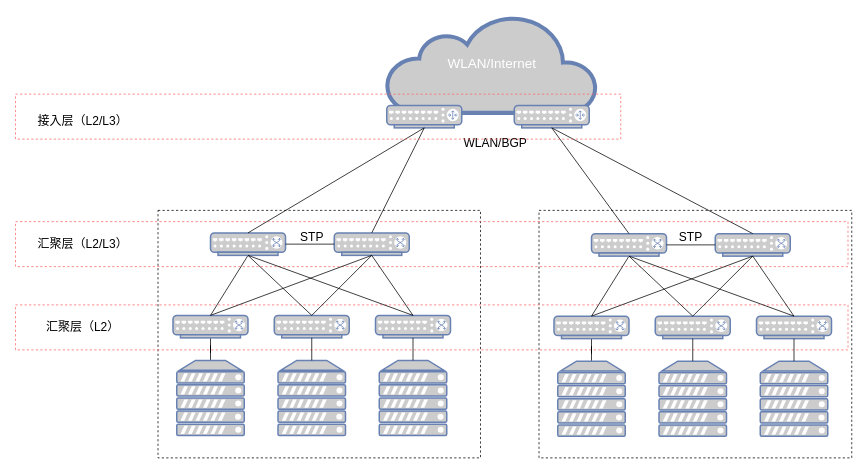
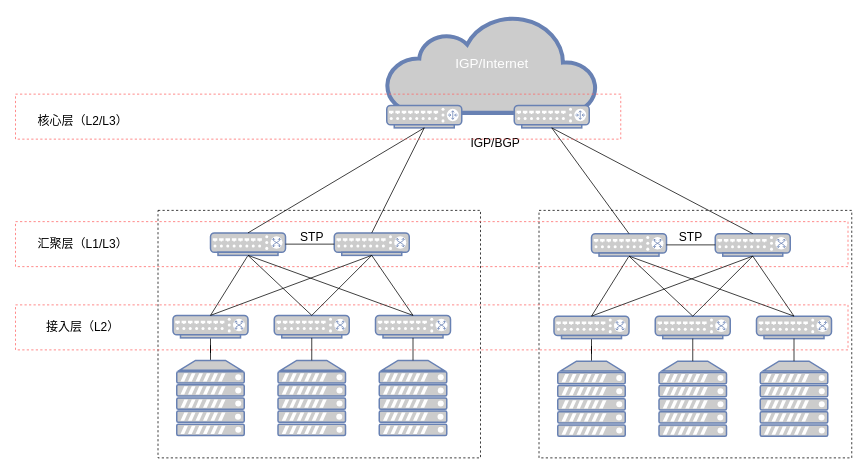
  <mxCell id="0" />
  <mxCell id="1" parent="0" />
  <mxCell id="2" value="" style="rounded=0;whiteSpace=wrap;html=1;fillColor=none;dashed=1;" vertex="1" parent="1"><mxGeometry x="718" y="280" width="417" height="330" as="geometry" /></mxCell>
  <mxCell id="3" value="" style="rounded=0;whiteSpace=wrap;html=1;fillColor=none;dashed=1;" vertex="1" parent="1"><mxGeometry x="210" y="280" width="430" height="330" as="geometry" /></mxCell>
  <mxCell id="4" value="" style="rounded=0;whiteSpace=wrap;html=1;dashed=1;fillColor=none;strokeColor=#FF6666;" vertex="1" parent="1"><mxGeometry x="20" y="295" width="1110" height="60" as="geometry" /></mxCell>
  <mxCell id="5" value="" style="rounded=0;whiteSpace=wrap;html=1;dashed=1;fillColor=none;strokeColor=#FF6666;" vertex="1" parent="1"><mxGeometry x="20" y="406" width="1110" height="60" as="geometry" /></mxCell>
  <mxCell id="6" value="" style="edgeStyle=orthogonalEdgeStyle;rounded=0;orthogonalLoop=1;jettySize=auto;html=1;endArrow=none;endFill=0;" edge="1" parent="1" source="7" target="8"><mxGeometry relative="1" as="geometry" /></mxCell>
  <mxCell id="7" value="" style="fontColor=#0066CC;verticalAlign=top;verticalLabelPosition=bottom;labelPosition=center;align=center;html=1;outlineConnect=0;fillColor=#CCCCCC;strokeColor=#6881B3;gradientColor=none;gradientDirection=north;strokeWidth=2;shape=mxgraph.networks.switch;" vertex="1" parent="1"><mxGeometry x="230" y="420" width="100" height="30" as="geometry" /></mxCell>
  <mxCell id="8" value="" style="fontColor=#0066CC;verticalAlign=top;verticalLabelPosition=bottom;labelPosition=center;align=center;html=1;outlineConnect=0;fillColor=#CCCCCC;strokeColor=#6881B3;gradientColor=none;gradientDirection=north;strokeWidth=2;shape=mxgraph.networks.server;" vertex="1" parent="1"><mxGeometry x="235" y="480" width="90" height="100" as="geometry" /></mxCell>
  <mxCell id="9" value="" style="fontColor=#0066CC;verticalAlign=top;verticalLabelPosition=bottom;labelPosition=center;align=center;html=1;outlineConnect=0;fillColor=#CCCCCC;strokeColor=#6881B3;gradientColor=none;gradientDirection=north;strokeWidth=2;shape=mxgraph.networks.server;" vertex="1" parent="1"><mxGeometry x="370" y="480" width="90" height="100" as="geometry" /></mxCell>
- <mxCell id="10" value="&lt;font style=&quot;font-size: 18px&quot;&gt;WLAN/Internet&lt;/font&gt;" style="html=1;outlineConnect=0;fillColor=#CCCCCC;strokeColor=#6881B3;gradientColor=none;gradientDirection=north;strokeWidth=2;shape=mxgraph.networks.cloud;fontColor=#ffffff;" vertex="1" parent="1"><mxGeometry x="515" y="20" width="280" height="130" as="geometry" /></mxCell>
+ <mxCell id="10" value="&lt;font style=&quot;font-size: 18px&quot;&gt;IGP/Internet&lt;/font&gt;" style="html=1;outlineConnect=0;fillColor=#CCCCCC;strokeColor=#6881B3;gradientColor=none;gradientDirection=north;strokeWidth=2;shape=mxgraph.networks.cloud;fontColor=#ffffff;" vertex="1" parent="1"><mxGeometry x="515" y="20" width="280" height="130" as="geometry" /></mxCell>
  <mxCell id="11" value="" style="fontColor=#0066CC;verticalAlign=top;verticalLabelPosition=bottom;labelPosition=center;align=center;html=1;outlineConnect=0;fillColor=#CCCCCC;strokeColor=#6881B3;gradientColor=none;gradientDirection=north;strokeWidth=2;shape=mxgraph.networks.switch;" vertex="1" parent="1"><mxGeometry x="365" y="420" width="100" height="30" as="geometry" /></mxCell>
  <mxCell id="12" value="" style="fontColor=#0066CC;verticalAlign=top;verticalLabelPosition=bottom;labelPosition=center;align=center;html=1;outlineConnect=0;fillColor=#CCCCCC;strokeColor=#6881B3;gradientColor=none;gradientDirection=north;strokeWidth=2;shape=mxgraph.networks.router;" vertex="1" parent="1"><mxGeometry x="515" y="140" width="100" height="30" as="geometry" /></mxCell>
  <mxCell id="13" value="" style="fontColor=#0066CC;verticalAlign=top;verticalLabelPosition=bottom;labelPosition=center;align=center;html=1;outlineConnect=0;fillColor=#CCCCCC;strokeColor=#6881B3;gradientColor=none;gradientDirection=north;strokeWidth=2;shape=mxgraph.networks.router;" vertex="1" parent="1"><mxGeometry x="685" y="140" width="100" height="30" as="geometry" /></mxCell>
  <mxCell id="14" value="" style="fontColor=#0066CC;verticalAlign=top;verticalLabelPosition=bottom;labelPosition=center;align=center;html=1;outlineConnect=0;fillColor=#CCCCCC;strokeColor=#6881B3;gradientColor=none;gradientDirection=north;strokeWidth=2;shape=mxgraph.networks.server;" vertex="1" parent="1"><mxGeometry x="505" y="480" width="90" height="100" as="geometry" /></mxCell>
  <mxCell id="15" value="" style="fontColor=#0066CC;verticalAlign=top;verticalLabelPosition=bottom;labelPosition=center;align=center;html=1;outlineConnect=0;fillColor=#CCCCCC;strokeColor=#6881B3;gradientColor=none;gradientDirection=north;strokeWidth=2;shape=mxgraph.networks.switch;" vertex="1" parent="1"><mxGeometry x="500" y="420" width="100" height="30" as="geometry" /></mxCell>
  <mxCell id="16" value="" style="rounded=0;orthogonalLoop=1;jettySize=auto;html=1;endArrow=none;endFill=0;exitX=0.5;exitY=1;exitDx=0;exitDy=0;exitPerimeter=0;entryX=0.5;entryY=0;entryDx=0;entryDy=0;entryPerimeter=0;" edge="1" parent="1" source="17" target="7"><mxGeometry relative="1" as="geometry" /></mxCell>
  <mxCell id="17" value="" style="fontColor=#0066CC;verticalAlign=top;verticalLabelPosition=bottom;labelPosition=center;align=center;html=1;outlineConnect=0;fillColor=#CCCCCC;strokeColor=#6881B3;gradientColor=none;gradientDirection=north;strokeWidth=2;shape=mxgraph.networks.switch;" vertex="1" parent="1"><mxGeometry x="280" y="310" width="100" height="30" as="geometry" /></mxCell>
  <mxCell id="18" value="" style="fontColor=#0066CC;verticalAlign=top;verticalLabelPosition=bottom;labelPosition=center;align=center;html=1;outlineConnect=0;fillColor=#CCCCCC;strokeColor=#6881B3;gradientColor=none;gradientDirection=north;strokeWidth=2;shape=mxgraph.networks.switch;" vertex="1" parent="1"><mxGeometry x="445" y="310" width="100" height="30" as="geometry" /></mxCell>
  <mxCell id="19" value="" style="rounded=0;orthogonalLoop=1;jettySize=auto;html=1;endArrow=none;endFill=0;exitX=0.5;exitY=1;exitDx=0;exitDy=0;exitPerimeter=0;entryX=0.5;entryY=0;entryDx=0;entryDy=0;entryPerimeter=0;" edge="1" parent="1" source="17" target="11"><mxGeometry relative="1" as="geometry"><mxPoint x="333.182" y="350" as="sourcePoint" /><mxPoint x="296.818" y="430" as="targetPoint" /></mxGeometry></mxCell>
  <mxCell id="20" value="" style="rounded=0;orthogonalLoop=1;jettySize=auto;html=1;endArrow=none;endFill=0;exitX=0.5;exitY=1;exitDx=0;exitDy=0;exitPerimeter=0;entryX=0.5;entryY=0;entryDx=0;entryDy=0;entryPerimeter=0;" edge="1" parent="1" source="17" target="15"><mxGeometry relative="1" as="geometry"><mxPoint x="343.182" y="360" as="sourcePoint" /><mxPoint x="306.818" y="440" as="targetPoint" /></mxGeometry></mxCell>
  <mxCell id="21" value="" style="rounded=0;orthogonalLoop=1;jettySize=auto;html=1;endArrow=none;endFill=0;entryX=0.5;entryY=0;entryDx=0;entryDy=0;entryPerimeter=0;exitX=0.5;exitY=1;exitDx=0;exitDy=0;exitPerimeter=0;" edge="1" parent="1" source="18" target="7"><mxGeometry relative="1" as="geometry"><mxPoint x="353.182" y="370" as="sourcePoint" /><mxPoint x="316.818" y="450" as="targetPoint" /></mxGeometry></mxCell>
  <mxCell id="22" value="" style="rounded=0;orthogonalLoop=1;jettySize=auto;html=1;endArrow=none;endFill=0;exitX=0.5;exitY=1;exitDx=0;exitDy=0;exitPerimeter=0;entryX=0.5;entryY=0;entryDx=0;entryDy=0;entryPerimeter=0;" edge="1" parent="1" source="18" target="11"><mxGeometry relative="1" as="geometry"><mxPoint x="363.182" y="380" as="sourcePoint" /><mxPoint x="326.818" y="460" as="targetPoint" /></mxGeometry></mxCell>
  <mxCell id="23" value="" style="rounded=0;orthogonalLoop=1;jettySize=auto;html=1;endArrow=none;endFill=0;exitX=0.5;exitY=1;exitDx=0;exitDy=0;exitPerimeter=0;entryX=0.5;entryY=0;entryDx=0;entryDy=0;entryPerimeter=0;" edge="1" parent="1" source="18" target="15"><mxGeometry relative="1" as="geometry"><mxPoint x="373.182" y="390" as="sourcePoint" /><mxPoint x="336.818" y="470" as="targetPoint" /></mxGeometry></mxCell>
  <mxCell id="24" value="" style="edgeStyle=orthogonalEdgeStyle;rounded=0;orthogonalLoop=1;jettySize=auto;html=1;endArrow=none;endFill=0;exitX=0.5;exitY=1;exitDx=0;exitDy=0;exitPerimeter=0;entryX=0.5;entryY=0;entryDx=0;entryDy=0;entryPerimeter=0;" edge="1" parent="1" source="11" target="9"><mxGeometry relative="1" as="geometry"><mxPoint x="290" y="460" as="sourcePoint" /><mxPoint x="290" y="490" as="targetPoint" /></mxGeometry></mxCell>
  <mxCell id="25" value="" style="edgeStyle=orthogonalEdgeStyle;rounded=0;orthogonalLoop=1;jettySize=auto;html=1;endArrow=none;endFill=0;exitX=0.5;exitY=1;exitDx=0;exitDy=0;exitPerimeter=0;entryX=0.5;entryY=0;entryDx=0;entryDy=0;entryPerimeter=0;" edge="1" parent="1" source="15" target="14"><mxGeometry relative="1" as="geometry"><mxPoint x="300" y="470" as="sourcePoint" /><mxPoint x="300" y="500" as="targetPoint" /></mxGeometry></mxCell>
  <mxCell id="26" value="" style="rounded=0;orthogonalLoop=1;jettySize=auto;html=1;endArrow=none;endFill=0;exitX=0.5;exitY=1;exitDx=0;exitDy=0;exitPerimeter=0;entryX=0.5;entryY=0;entryDx=0;entryDy=0;entryPerimeter=0;" edge="1" parent="1" source="12" target="17"><mxGeometry relative="1" as="geometry"><mxPoint x="340" y="350" as="sourcePoint" /><mxPoint x="290" y="430" as="targetPoint" /></mxGeometry></mxCell>
  <mxCell id="27" value="" style="rounded=0;orthogonalLoop=1;jettySize=auto;html=1;endArrow=none;endFill=0;exitX=0.5;exitY=1;exitDx=0;exitDy=0;exitPerimeter=0;entryX=0.5;entryY=0;entryDx=0;entryDy=0;entryPerimeter=0;" edge="1" parent="1" source="12" target="18"><mxGeometry relative="1" as="geometry"><mxPoint x="350" y="360" as="sourcePoint" /><mxPoint x="300" y="440" as="targetPoint" /></mxGeometry></mxCell>
  <mxCell id="28" value="" style="edgeStyle=orthogonalEdgeStyle;rounded=0;orthogonalLoop=1;jettySize=auto;html=1;endArrow=none;endFill=0;" edge="1" parent="1" source="29" target="30"><mxGeometry relative="1" as="geometry" /></mxCell>
  <mxCell id="29" value="" style="fontColor=#0066CC;verticalAlign=top;verticalLabelPosition=bottom;labelPosition=center;align=center;html=1;outlineConnect=0;fillColor=#CCCCCC;strokeColor=#6881B3;gradientColor=none;gradientDirection=north;strokeWidth=2;shape=mxgraph.networks.switch;" vertex="1" parent="1"><mxGeometry x="738" y="421" width="100" height="30" as="geometry" /></mxCell>
  <mxCell id="30" value="" style="fontColor=#0066CC;verticalAlign=top;verticalLabelPosition=bottom;labelPosition=center;align=center;html=1;outlineConnect=0;fillColor=#CCCCCC;strokeColor=#6881B3;gradientColor=none;gradientDirection=north;strokeWidth=2;shape=mxgraph.networks.server;" vertex="1" parent="1"><mxGeometry x="743" y="481" width="90" height="100" as="geometry" /></mxCell>
  <mxCell id="31" value="" style="fontColor=#0066CC;verticalAlign=top;verticalLabelPosition=bottom;labelPosition=center;align=center;html=1;outlineConnect=0;fillColor=#CCCCCC;strokeColor=#6881B3;gradientColor=none;gradientDirection=north;strokeWidth=2;shape=mxgraph.networks.server;" vertex="1" parent="1"><mxGeometry x="878" y="481" width="90" height="100" as="geometry" /></mxCell>
  <mxCell id="32" value="" style="fontColor=#0066CC;verticalAlign=top;verticalLabelPosition=bottom;labelPosition=center;align=center;html=1;outlineConnect=0;fillColor=#CCCCCC;strokeColor=#6881B3;gradientColor=none;gradientDirection=north;strokeWidth=2;shape=mxgraph.networks.switch;" vertex="1" parent="1"><mxGeometry x="873" y="421" width="100" height="30" as="geometry" /></mxCell>
  <mxCell id="33" value="" style="fontColor=#0066CC;verticalAlign=top;verticalLabelPosition=bottom;labelPosition=center;align=center;html=1;outlineConnect=0;fillColor=#CCCCCC;strokeColor=#6881B3;gradientColor=none;gradientDirection=north;strokeWidth=2;shape=mxgraph.networks.server;" vertex="1" parent="1"><mxGeometry x="1013" y="481" width="90" height="100" as="geometry" /></mxCell>
  <mxCell id="34" value="" style="fontColor=#0066CC;verticalAlign=top;verticalLabelPosition=bottom;labelPosition=center;align=center;html=1;outlineConnect=0;fillColor=#CCCCCC;strokeColor=#6881B3;gradientColor=none;gradientDirection=north;strokeWidth=2;shape=mxgraph.networks.switch;" vertex="1" parent="1"><mxGeometry x="1008" y="421" width="100" height="30" as="geometry" /></mxCell>
  <mxCell id="35" value="" style="rounded=0;orthogonalLoop=1;jettySize=auto;html=1;endArrow=none;endFill=0;exitX=0.5;exitY=1;exitDx=0;exitDy=0;exitPerimeter=0;entryX=0.5;entryY=0;entryDx=0;entryDy=0;entryPerimeter=0;" edge="1" parent="1" source="36" target="29"><mxGeometry relative="1" as="geometry" /></mxCell>
  <mxCell id="36" value="" style="fontColor=#0066CC;verticalAlign=top;verticalLabelPosition=bottom;labelPosition=center;align=center;html=1;outlineConnect=0;fillColor=#CCCCCC;strokeColor=#6881B3;gradientColor=none;gradientDirection=north;strokeWidth=2;shape=mxgraph.networks.switch;" vertex="1" parent="1"><mxGeometry x="788" y="311" width="100" height="30" as="geometry" /></mxCell>
  <mxCell id="37" value="" style="fontColor=#0066CC;verticalAlign=top;verticalLabelPosition=bottom;labelPosition=center;align=center;html=1;outlineConnect=0;fillColor=#CCCCCC;strokeColor=#6881B3;gradientColor=none;gradientDirection=north;strokeWidth=2;shape=mxgraph.networks.switch;" vertex="1" parent="1"><mxGeometry x="953" y="311" width="100" height="30" as="geometry" /></mxCell>
  <mxCell id="38" value="" style="rounded=0;orthogonalLoop=1;jettySize=auto;html=1;endArrow=none;endFill=0;exitX=0.5;exitY=1;exitDx=0;exitDy=0;exitPerimeter=0;entryX=0.5;entryY=0;entryDx=0;entryDy=0;entryPerimeter=0;" edge="1" parent="1" source="36" target="32"><mxGeometry relative="1" as="geometry"><mxPoint x="841.182" y="351" as="sourcePoint" /><mxPoint x="804.818" y="431" as="targetPoint" /></mxGeometry></mxCell>
  <mxCell id="39" value="" style="rounded=0;orthogonalLoop=1;jettySize=auto;html=1;endArrow=none;endFill=0;exitX=0.5;exitY=1;exitDx=0;exitDy=0;exitPerimeter=0;entryX=0.5;entryY=0;entryDx=0;entryDy=0;entryPerimeter=0;" edge="1" parent="1" source="36" target="34"><mxGeometry relative="1" as="geometry"><mxPoint x="851.182" y="361" as="sourcePoint" /><mxPoint x="814.818" y="441" as="targetPoint" /></mxGeometry></mxCell>
  <mxCell id="40" value="" style="rounded=0;orthogonalLoop=1;jettySize=auto;html=1;endArrow=none;endFill=0;entryX=0.5;entryY=0;entryDx=0;entryDy=0;entryPerimeter=0;exitX=0.5;exitY=1;exitDx=0;exitDy=0;exitPerimeter=0;" edge="1" parent="1" source="37" target="29"><mxGeometry relative="1" as="geometry"><mxPoint x="861.182" y="371" as="sourcePoint" /><mxPoint x="824.818" y="451" as="targetPoint" /></mxGeometry></mxCell>
  <mxCell id="41" value="" style="rounded=0;orthogonalLoop=1;jettySize=auto;html=1;endArrow=none;endFill=0;exitX=0.5;exitY=1;exitDx=0;exitDy=0;exitPerimeter=0;entryX=0.5;entryY=0;entryDx=0;entryDy=0;entryPerimeter=0;" edge="1" parent="1" source="37" target="32"><mxGeometry relative="1" as="geometry"><mxPoint x="871.182" y="381" as="sourcePoint" /><mxPoint x="834.818" y="461" as="targetPoint" /></mxGeometry></mxCell>
  <mxCell id="42" value="" style="rounded=0;orthogonalLoop=1;jettySize=auto;html=1;endArrow=none;endFill=0;exitX=0.5;exitY=1;exitDx=0;exitDy=0;exitPerimeter=0;entryX=0.5;entryY=0;entryDx=0;entryDy=0;entryPerimeter=0;" edge="1" parent="1" source="37" target="34"><mxGeometry relative="1" as="geometry"><mxPoint x="881.182" y="391" as="sourcePoint" /><mxPoint x="844.818" y="471" as="targetPoint" /></mxGeometry></mxCell>
  <mxCell id="43" value="" style="edgeStyle=orthogonalEdgeStyle;rounded=0;orthogonalLoop=1;jettySize=auto;html=1;endArrow=none;endFill=0;exitX=0.5;exitY=1;exitDx=0;exitDy=0;exitPerimeter=0;entryX=0.5;entryY=0;entryDx=0;entryDy=0;entryPerimeter=0;" edge="1" parent="1" source="32" target="31"><mxGeometry relative="1" as="geometry"><mxPoint x="798" y="461" as="sourcePoint" /><mxPoint x="798" y="491" as="targetPoint" /></mxGeometry></mxCell>
  <mxCell id="44" value="" style="edgeStyle=orthogonalEdgeStyle;rounded=0;orthogonalLoop=1;jettySize=auto;html=1;endArrow=none;endFill=0;exitX=0.5;exitY=1;exitDx=0;exitDy=0;exitPerimeter=0;entryX=0.5;entryY=0;entryDx=0;entryDy=0;entryPerimeter=0;" edge="1" parent="1" source="34" target="33"><mxGeometry relative="1" as="geometry"><mxPoint x="808" y="471" as="sourcePoint" /><mxPoint x="808" y="501" as="targetPoint" /></mxGeometry></mxCell>
  <mxCell id="45" value="" style="rounded=0;orthogonalLoop=1;jettySize=auto;html=1;endArrow=none;endFill=0;exitX=0.5;exitY=1;exitDx=0;exitDy=0;exitPerimeter=0;entryX=0.5;entryY=0;entryDx=0;entryDy=0;entryPerimeter=0;" edge="1" parent="1" source="13" target="36"><mxGeometry relative="1" as="geometry"><mxPoint x="525" y="180" as="sourcePoint" /><mxPoint x="340" y="320" as="targetPoint" /></mxGeometry></mxCell>
  <mxCell id="46" value="" style="rounded=0;orthogonalLoop=1;jettySize=auto;html=1;endArrow=none;endFill=0;exitX=0.5;exitY=1;exitDx=0;exitDy=0;exitPerimeter=0;entryX=0.5;entryY=0;entryDx=0;entryDy=0;entryPerimeter=0;" edge="1" parent="1" source="13" target="37"><mxGeometry relative="1" as="geometry"><mxPoint x="695" y="180" as="sourcePoint" /><mxPoint x="775" y="321" as="targetPoint" /></mxGeometry></mxCell>
- <mxCell id="47" value="&lt;font style=&quot;font-size: 16px&quot;&gt;汇聚层（L2）&lt;/font&gt;" style="text;html=1;strokeColor=none;fillColor=none;align=center;verticalAlign=middle;whiteSpace=wrap;rounded=0;dashed=1;" vertex="1" parent="1"><mxGeometry x="20" y="425" width="180" height="20" as="geometry" /></mxCell>
- <mxCell id="48" value="&lt;font style=&quot;font-size: 16px&quot;&gt;汇聚层（L2/L3）&lt;/font&gt;" style="text;html=1;strokeColor=none;fillColor=none;align=center;verticalAlign=middle;whiteSpace=wrap;rounded=0;dashed=1;" vertex="1" parent="1"><mxGeometry x="20" y="315" width="180" height="20" as="geometry" /></mxCell>
- <mxCell id="49" value="&lt;font style=&quot;font-size: 16px&quot;&gt;接入层（L2/L3）&lt;/font&gt;" style="text;html=1;strokeColor=none;fillColor=none;align=center;verticalAlign=middle;whiteSpace=wrap;rounded=0;dashed=1;" vertex="1" parent="1"><mxGeometry x="20" y="150" width="180" height="20" as="geometry" /></mxCell>
- <mxCell id="50" value="&lt;span style=&quot;font-size: 16px&quot;&gt;WLAN/BGP&lt;/span&gt;" style="text;html=1;strokeColor=none;fillColor=none;align=center;verticalAlign=middle;whiteSpace=wrap;rounded=0;dashed=1;" vertex="1" parent="1"><mxGeometry x="570" y="180" width="180" height="20" as="geometry" /></mxCell>
+ <mxCell id="47" value="&lt;font style=&quot;font-size: 16px&quot;&gt;接入层（L2）&lt;/font&gt;" style="text;html=1;strokeColor=none;fillColor=none;align=center;verticalAlign=middle;whiteSpace=wrap;rounded=0;dashed=1;" vertex="1" parent="1"><mxGeometry x="20" y="425" width="180" height="20" as="geometry" /></mxCell>
+ <mxCell id="48" value="&lt;font style=&quot;font-size: 16px&quot;&gt;汇聚层（L1/L3）&lt;/font&gt;" style="text;html=1;strokeColor=none;fillColor=none;align=center;verticalAlign=middle;whiteSpace=wrap;rounded=0;dashed=1;" vertex="1" parent="1"><mxGeometry x="20" y="315" width="180" height="20" as="geometry" /></mxCell>
+ <mxCell id="49" value="&lt;font style=&quot;font-size: 16px&quot;&gt;核心层（L2/L3）&lt;/font&gt;" style="text;html=1;strokeColor=none;fillColor=none;align=center;verticalAlign=middle;whiteSpace=wrap;rounded=0;dashed=1;" vertex="1" parent="1"><mxGeometry x="20" y="150" width="180" height="20" as="geometry" /></mxCell>
+ <mxCell id="50" value="&lt;span style=&quot;font-size: 16px&quot;&gt;IGP/BGP&lt;/span&gt;" style="text;html=1;strokeColor=none;fillColor=none;align=center;verticalAlign=middle;whiteSpace=wrap;rounded=0;dashed=1;" vertex="1" parent="1"><mxGeometry x="570" y="180" width="180" height="20" as="geometry" /></mxCell>
  <mxCell id="51" value="" style="rounded=0;whiteSpace=wrap;html=1;dashed=1;fillColor=none;strokeColor=#FF6666;" vertex="1" parent="1"><mxGeometry x="20" y="125" width="807" height="60" as="geometry" /></mxCell>
  <mxCell id="52" value="" style="rounded=0;orthogonalLoop=1;jettySize=auto;html=1;endArrow=none;endFill=0;exitX=0;exitY=0.5;exitDx=0;exitDy=0;exitPerimeter=0;entryX=1;entryY=0.5;entryDx=0;entryDy=0;entryPerimeter=0;" edge="1" parent="1" source="18" target="17"><mxGeometry relative="1" as="geometry"><mxPoint x="340" y="350" as="sourcePoint" /><mxPoint x="290" y="430" as="targetPoint" /></mxGeometry></mxCell>
  <mxCell id="53" value="" style="rounded=0;orthogonalLoop=1;jettySize=auto;html=1;endArrow=none;endFill=0;exitX=0;exitY=0.5;exitDx=0;exitDy=0;exitPerimeter=0;entryX=1;entryY=0.5;entryDx=0;entryDy=0;entryPerimeter=0;" edge="1" parent="1" source="37" target="36"><mxGeometry relative="1" as="geometry"><mxPoint x="455" y="335" as="sourcePoint" /><mxPoint x="390" y="335" as="targetPoint" /></mxGeometry></mxCell>
  <mxCell id="54" value="&lt;span style=&quot;font-size: 16px&quot;&gt;STP&lt;/span&gt;" style="text;html=1;strokeColor=none;fillColor=none;align=center;verticalAlign=middle;whiteSpace=wrap;rounded=0;dashed=1;" vertex="1" parent="1"><mxGeometry x="387.5" y="305" width="55" height="20" as="geometry" /></mxCell>
  <mxCell id="55" value="&lt;span style=&quot;font-size: 16px&quot;&gt;STP&lt;/span&gt;" style="text;html=1;strokeColor=none;fillColor=none;align=center;verticalAlign=middle;whiteSpace=wrap;rounded=0;dashed=1;" vertex="1" parent="1"><mxGeometry x="893" y="305" width="55" height="20" as="geometry" /></mxCell>
